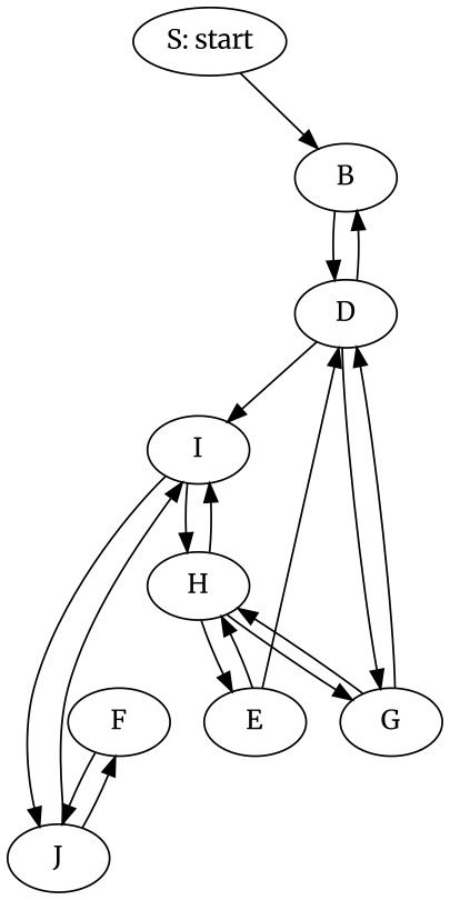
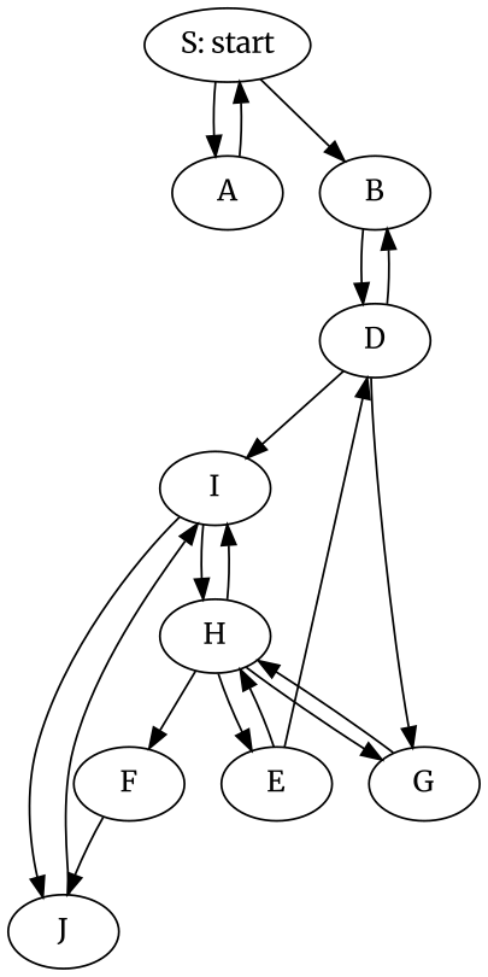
  digraph {
    fontname=Merriweather
    node [fontname=Merriweather]
    edge [fontname=Merriweather]
    n1 [label="S: start"]
+   A
    B
    D
    G
    I
    E
    H
    J
    F
+   n1 -> A
    n1 -> B
+   A -> n1
    B -> D
    D -> B
    D -> G
    D -> I
-   G -> D
    G -> H
    I -> H
    I -> J
    E -> D
    E -> H
    H -> G
    H -> I
    H -> E
    J -> I
-   J -> F
+   H -> F
    F -> J
  }
